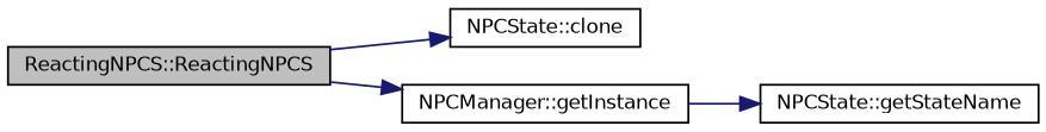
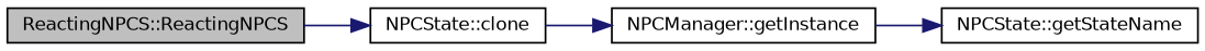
  digraph {
    rankdir=LR
    node [color=black fillcolor=white fontname=Helvetica fontsize=10 shape=record style=filled]
    edge [color=midnightblue fontname=Helvetica fontsize=10 labelfontname=Helvetica labelfontsize=10 style=solid]
    n1 [fillcolor=grey75 fontcolor=black height=0.2 label="ReactingNPCS::ReactingNPCS" width=0.4]
    n2 [height=0.2 label="NPCState::clone" width=0.4]
    n3 [height=0.2 label="NPCManager::getInstance" width=0.4]
    n4 [height=0.2 label="NPCState::getStateName" width=0.4]
    n1 -> n2
-   n1 -> n3
+   n2 -> n3
    n3 -> n4
  }
